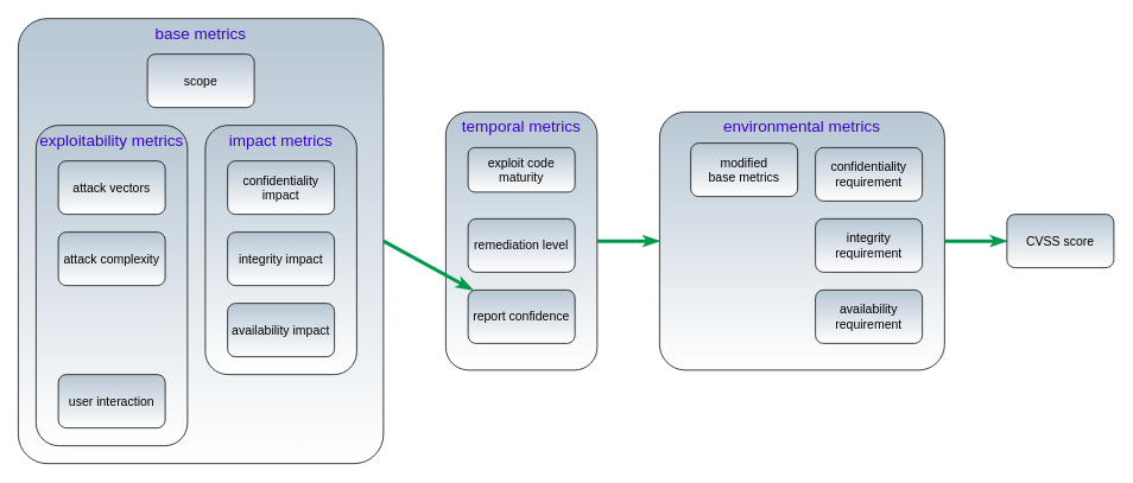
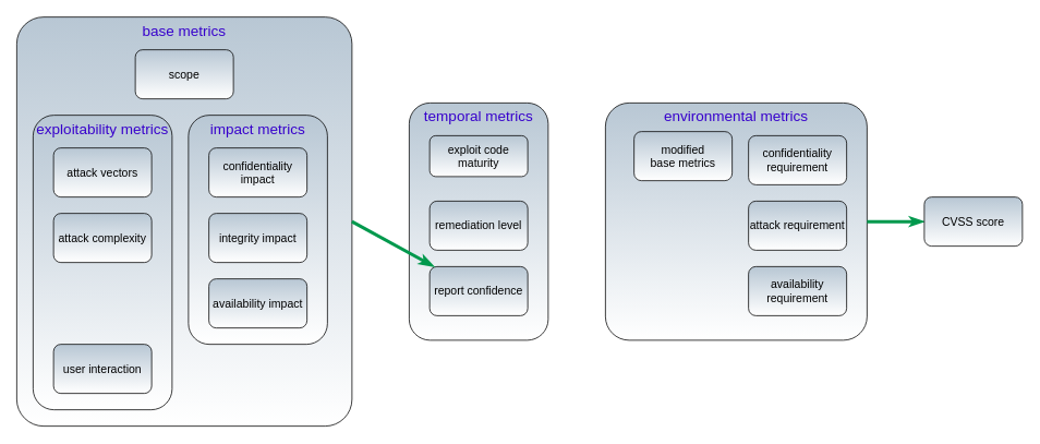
  <mxCell id="0" />
  <mxCell id="1" parent="0" />
  <mxCell id="2" value="&lt;font color=&quot;#3700cc&quot; style=&quot;font-size: 18px&quot;&gt;base metrics&lt;/font&gt;" style="rounded=1;whiteSpace=wrap;html=1;shadow=0;glass=0;sketch=0;gradientColor=#ffffff;fillColor=#B8C7D4;verticalAlign=top;fontSize=18;arcSize=8;" parent="1" vertex="1"><mxGeometry x="20" y="20" width="410" height="500" as="geometry" /></mxCell>
  <mxCell id="3" value="&lt;font color=&quot;#3700cc&quot; style=&quot;font-size: 18px&quot;&gt;impact metrics&lt;/font&gt;" style="rounded=1;whiteSpace=wrap;html=1;shadow=0;glass=0;sketch=0;gradientColor=#ffffff;fillColor=#B8C7D4;verticalAlign=top;fontSize=18;" parent="1" vertex="1"><mxGeometry x="230" y="140" width="170" height="280" as="geometry" /></mxCell>
  <mxCell id="4" value="&lt;font color=&quot;#3700cc&quot;&gt;environmental metrics&lt;/font&gt;" style="rounded=1;whiteSpace=wrap;html=1;shadow=0;glass=0;sketch=0;gradientColor=#ffffff;fillColor=#B8C7D4;verticalAlign=top;fontSize=18;arcSize=10;" parent="1" vertex="1"><mxGeometry x="740" y="125" width="320" height="290" as="geometry" /></mxCell>
  <mxCell id="5" value="&lt;font color=&quot;#3700cc&quot; style=&quot;font-size: 18px&quot;&gt;temporal metrics&lt;/font&gt;" style="rounded=1;whiteSpace=wrap;html=1;shadow=0;glass=0;sketch=0;gradientColor=#ffffff;fillColor=#B8C7D4;verticalAlign=top;fontSize=18;" parent="1" vertex="1"><mxGeometry x="500" y="125" width="170" height="290" as="geometry" /></mxCell>
  <mxCell id="6" value="&lt;font style=&quot;font-size: 14px&quot;&gt;scope&lt;/font&gt;" style="rounded=1;whiteSpace=wrap;html=1;shadow=0;glass=0;sketch=0;gradientColor=#ffffff;fillColor=#B8C7D4;" parent="1" vertex="1"><mxGeometry x="165" y="60" width="120" height="60" as="geometry" /></mxCell>
  <mxCell id="7" value="availability requirement" style="rounded=1;whiteSpace=wrap;html=1;shadow=0;glass=0;sketch=0;gradientColor=#ffffff;fillColor=#B8C7D4;fontSize=14;" parent="1" vertex="1"><mxGeometry x="915" y="325" width="120" height="60" as="geometry" /></mxCell>
  <mxCell id="8" value="remediation level" style="rounded=1;whiteSpace=wrap;html=1;shadow=0;glass=0;sketch=0;gradientColor=#ffffff;fillColor=#B8C7D4;fontSize=14;" parent="1" vertex="1"><mxGeometry x="525" y="245" width="120" height="60" as="geometry" /></mxCell>
  <mxCell id="9" value="report confidence" style="rounded=1;whiteSpace=wrap;html=1;shadow=0;glass=0;sketch=0;gradientColor=#ffffff;fillColor=#B8C7D4;fontSize=14;" parent="1" vertex="1"><mxGeometry x="525" y="325" width="120" height="60" as="geometry" /></mxCell>
  <mxCell id="10" value="exploit code maturity" style="rounded=1;whiteSpace=wrap;html=1;shadow=0;glass=0;sketch=0;gradientColor=#ffffff;fillColor=#B8C7D4;fontSize=14;" parent="1" vertex="1"><mxGeometry x="525" y="165" width="120" height="50" as="geometry" /></mxCell>
- <mxCell id="11" value="integrity requirement" style="rounded=1;whiteSpace=wrap;html=1;shadow=0;glass=0;sketch=0;gradientColor=#ffffff;fillColor=#B8C7D4;fontSize=14;" parent="1" vertex="1"><mxGeometry x="915" y="245" width="120" height="60" as="geometry" /></mxCell>
+ <mxCell id="11" value="attack requirement" style="rounded=1;whiteSpace=wrap;html=1;shadow=0;glass=0;sketch=0;gradientColor=#ffffff;fillColor=#B8C7D4;fontSize=14;" parent="1" vertex="1"><mxGeometry x="915" y="245" width="120" height="60" as="geometry" /></mxCell>
  <mxCell id="12" value="modified&lt;br&gt;base metrics" style="rounded=1;whiteSpace=wrap;html=1;shadow=0;glass=0;sketch=0;gradientColor=#ffffff;fillColor=#B8C7D4;fontSize=14;" parent="1" vertex="1"><mxGeometry x="775" y="160" width="120" height="60" as="geometry" /></mxCell>
  <mxCell id="13" value="confidentiality requirement" style="rounded=1;whiteSpace=wrap;html=1;shadow=0;glass=0;sketch=0;gradientColor=#ffffff;fillColor=#B8C7D4;fontSize=14;" parent="1" vertex="1"><mxGeometry x="915" y="165" width="120" height="60" as="geometry" /></mxCell>
  <mxCell id="14" value="" style="endArrow=classicThin;html=1;fontSize=18;strokeWidth=4;endFill=1;exitX=1;exitY=0.5;exitDx=0;exitDy=0;strokeColor=#00994D;" parent="1" source="2" target="9" edge="1"><mxGeometry width="50" height="50" relative="1" as="geometry"><mxPoint x="155" y="205" as="sourcePoint" /><mxPoint x="305" y="205" as="targetPoint" /></mxGeometry></mxCell>
- <mxCell id="15" value="" style="endArrow=classicThin;html=1;fontSize=18;strokeWidth=4;endFill=1;exitX=1;exitY=0.5;exitDx=0;exitDy=0;entryX=0;entryY=0.5;entryDx=0;entryDy=0;strokeColor=#00994D;" parent="1" source="5" target="4" edge="1"><mxGeometry width="50" height="50" relative="1" as="geometry"><mxPoint x="425" y="285" as="sourcePoint" /><mxPoint x="585" y="205" as="targetPoint" /></mxGeometry></mxCell>
  <mxCell id="16" value="" style="endArrow=classicThin;html=1;fontSize=18;strokeWidth=4;endFill=1;exitX=1;exitY=0.5;exitDx=0;exitDy=0;entryX=0;entryY=0.5;entryDx=0;entryDy=0;strokeColor=#00994D;" parent="1" source="4" target="20" edge="1"><mxGeometry width="50" height="50" relative="1" as="geometry"><mxPoint x="655" y="235" as="sourcePoint" /><mxPoint x="655" y="275" as="targetPoint" /></mxGeometry></mxCell>
  <mxCell id="17" value="confidentiality impact" style="rounded=1;whiteSpace=wrap;html=1;shadow=0;glass=0;sketch=0;gradientColor=#ffffff;fillColor=#B8C7D4;fontSize=14;" vertex="1" parent="1"><mxGeometry x="255" y="180" width="120" height="60" as="geometry" /></mxCell>
  <mxCell id="18" value="integrity impact" style="rounded=1;whiteSpace=wrap;html=1;shadow=0;glass=0;sketch=0;gradientColor=#ffffff;fillColor=#B8C7D4;fontSize=14;" vertex="1" parent="1"><mxGeometry x="255" y="260" width="120" height="60" as="geometry" /></mxCell>
  <mxCell id="19" value="availability impact" style="rounded=1;whiteSpace=wrap;html=1;shadow=0;glass=0;sketch=0;gradientColor=#ffffff;fillColor=#B8C7D4;fontSize=14;" vertex="1" parent="1"><mxGeometry x="255" y="340" width="120" height="60" as="geometry" /></mxCell>
  <mxCell id="20" value="CVSS score" style="rounded=1;whiteSpace=wrap;html=1;shadow=0;glass=0;sketch=0;gradientColor=#ffffff;fillColor=#B8C7D4;fontSize=14;" vertex="1" parent="1"><mxGeometry x="1130" y="240" width="120" height="60" as="geometry" /></mxCell>
  <mxCell id="21" value="&lt;font color=&quot;#3700cc&quot; style=&quot;font-size: 18px&quot;&gt;exploitability metrics&lt;/font&gt;" style="rounded=1;whiteSpace=wrap;html=1;shadow=0;glass=0;sketch=0;gradientColor=#ffffff;fillColor=#B8C7D4;verticalAlign=top;fontSize=18;" vertex="1" parent="1"><mxGeometry x="40" y="140" width="170" height="360" as="geometry" /></mxCell>
  <mxCell id="22" value="&lt;font style=&quot;font-size: 14px&quot;&gt;attack vectors&lt;/font&gt;" style="rounded=1;whiteSpace=wrap;html=1;shadow=0;glass=0;sketch=0;gradientColor=#ffffff;fillColor=#B8C7D4;" vertex="1" parent="1"><mxGeometry x="65" y="180" width="120" height="60" as="geometry" /></mxCell>
  <mxCell id="23" value="attack complexity" style="rounded=1;whiteSpace=wrap;html=1;shadow=0;glass=0;sketch=0;gradientColor=#ffffff;fillColor=#B8C7D4;fontSize=14;" vertex="1" parent="1"><mxGeometry x="65" y="260" width="120" height="60" as="geometry" /></mxCell>
  <mxCell id="24" value="user interaction" style="rounded=1;whiteSpace=wrap;html=1;shadow=0;glass=0;sketch=0;gradientColor=#ffffff;fillColor=#B8C7D4;fontSize=14;" vertex="1" parent="1"><mxGeometry x="65" y="420" width="120" height="60" as="geometry" /></mxCell>
